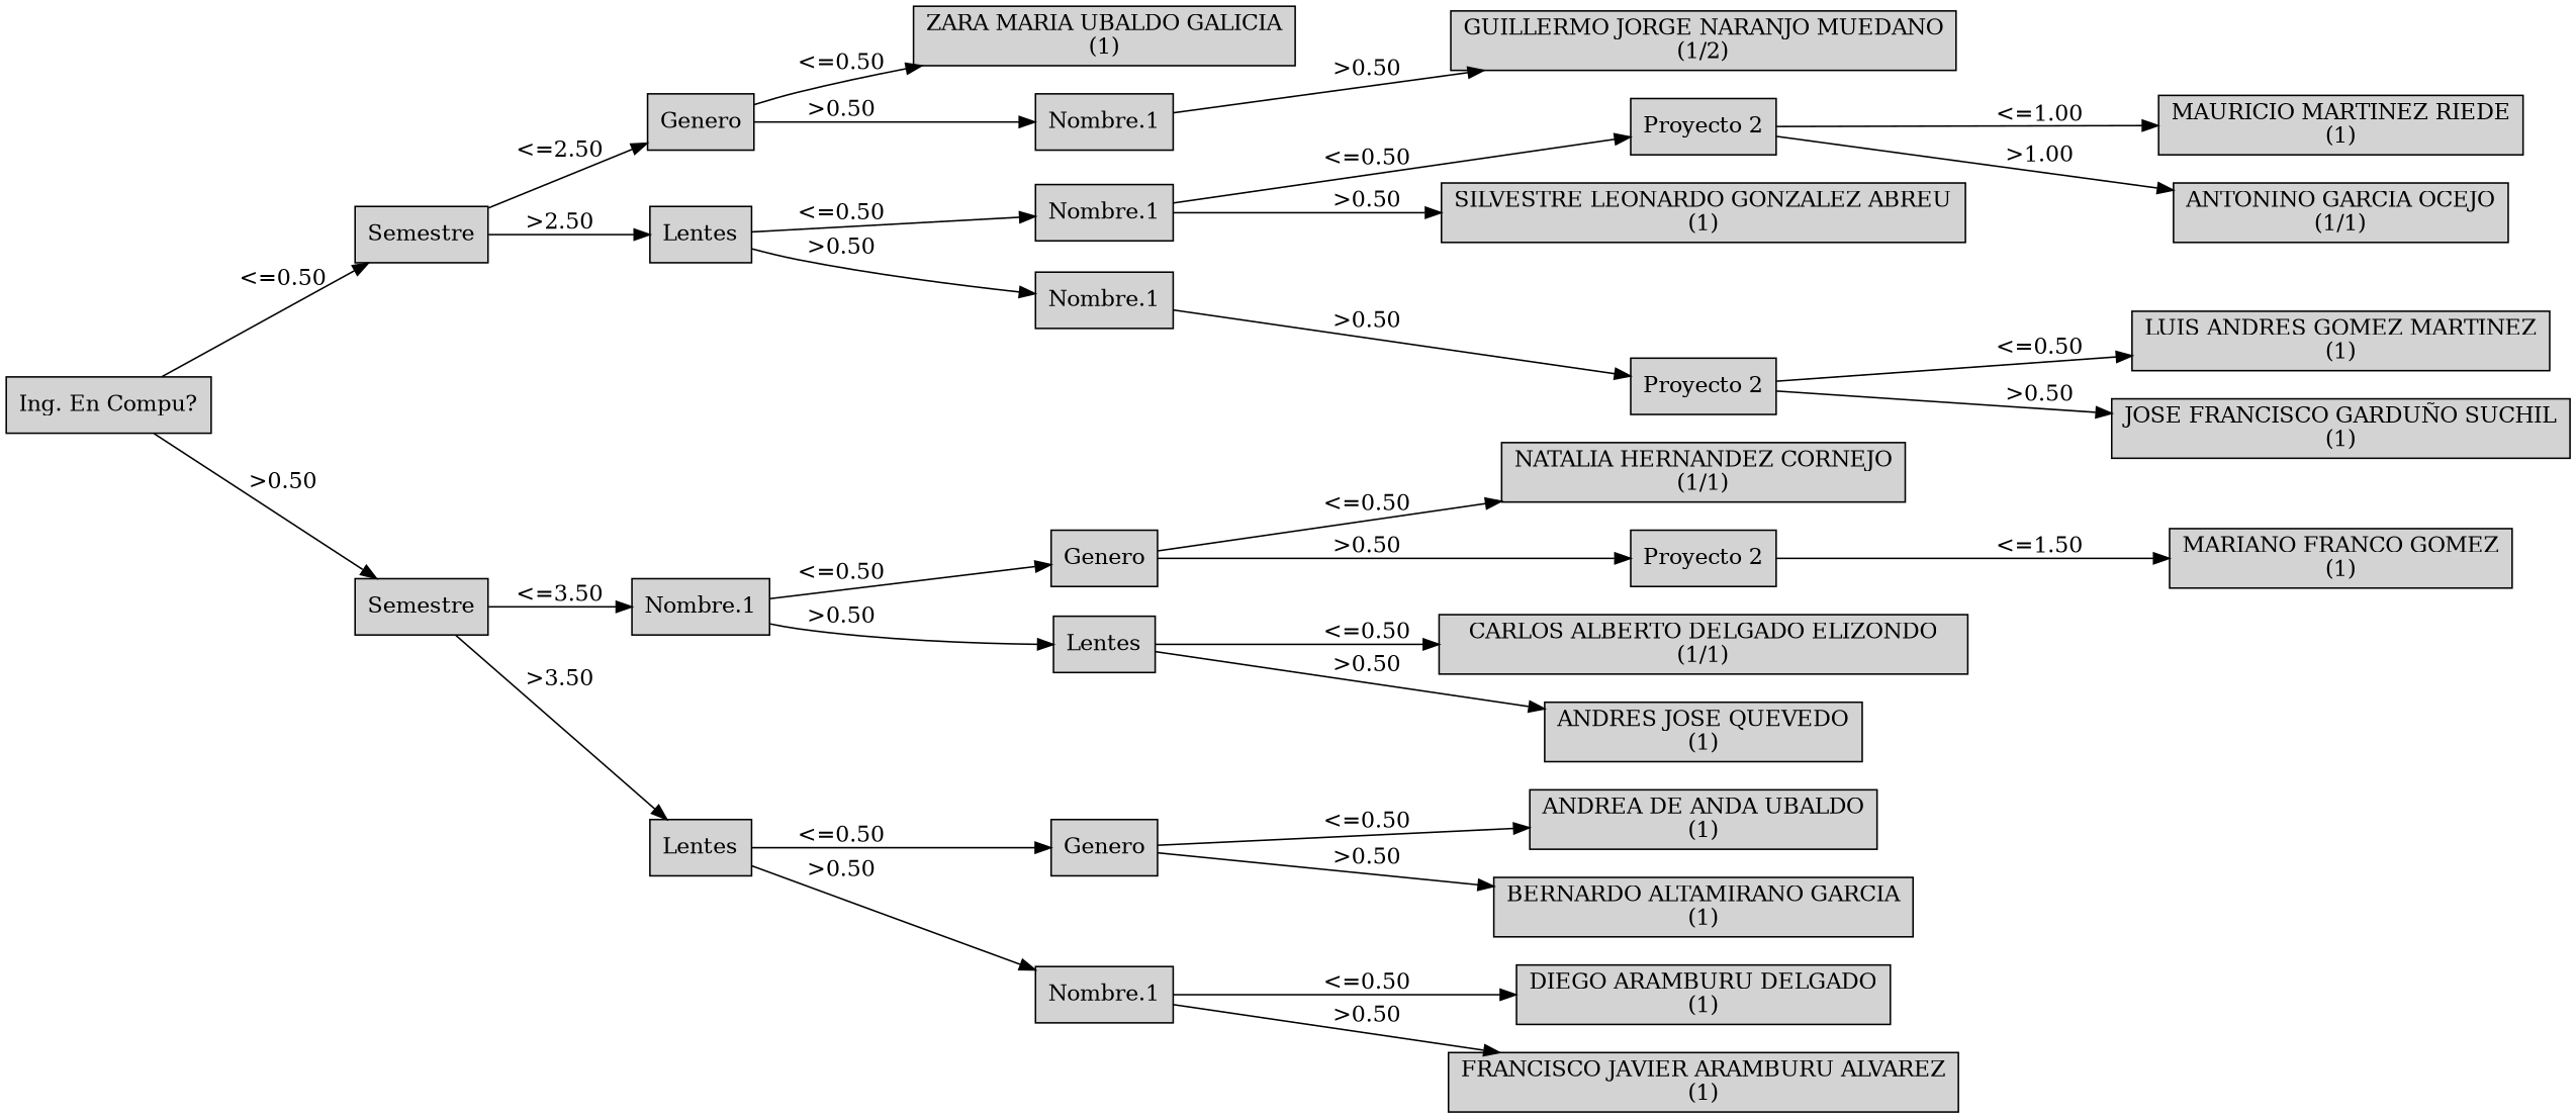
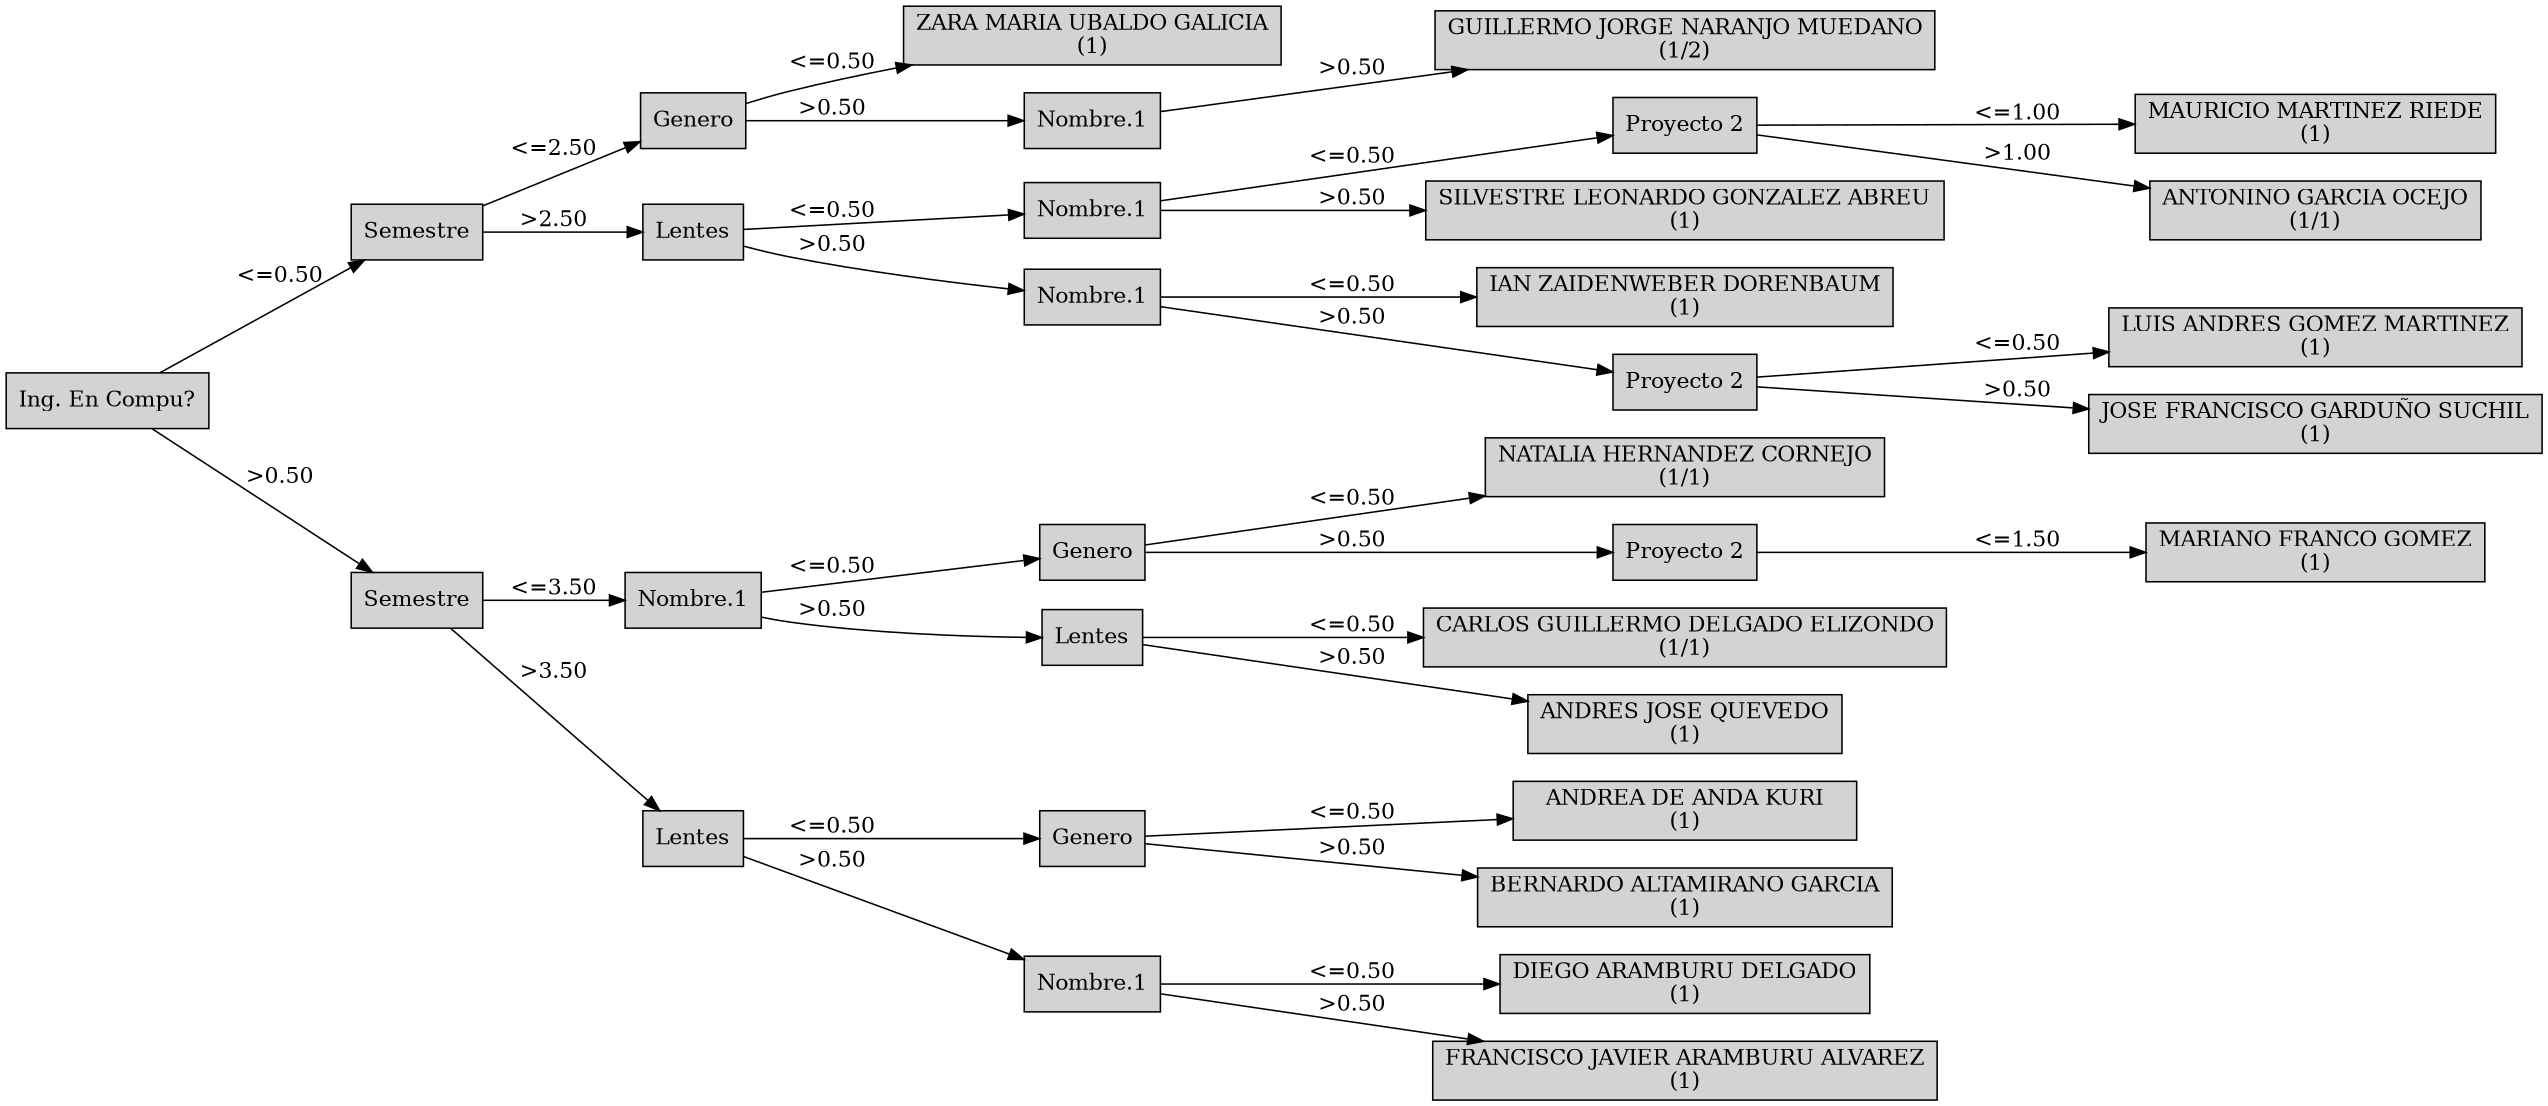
  digraph {
    rankdir=LR
    node [shape=box style=filled weight=5]
    n1 [label="Ing. En Compu?\n" weight=1]
    n2 [label="Semestre\n" weight=2]
    n3 [label="Semestre\n" weight=2]
    n4 [label="Genero\n" weight=3]
    n5 [label="Lentes\n" weight=3]
    n6 [label="Nombre.1\n" weight=3]
    n7 [label="Lentes\n" weight=3]
    n8 [label="ZARA MARIA UBALDO GALICIA\n(1)\n" weight=4]
    n9 [label="Nombre.1\n" weight=4]
    n10 [label="Nombre.1\n" weight=4]
    n11 [label="Nombre.1\n" weight=4]
    n12 [label="Genero\n" weight=4]
    n13 [label="Lentes\n" weight=4]
    n14 [label="Genero\n" weight=4]
    n15 [label="Nombre.1\n" weight=4]
    n16 [label="GUILLERMO JORGE NARANJO MUEDANO\n(1/2)\n"]
    n17 [label="Proyecto 2\n"]
    n18 [label="SILVESTRE LEONARDO GONZALEZ ABREU\n(1)\n"]
+   n19 [label="IAN ZAIDENWEBER DORENBAUM\n(1)\n"]
    n20 [label="Proyecto 2\n"]
    n21 [label="NATALIA HERNANDEZ CORNEJO\n(1/1)\n"]
    n22 [label="Proyecto 2\n"]
-   n23 [label="CARLOS ALBERTO DELGADO ELIZONDO\n(1/1)\n"]
+   n23 [label="CARLOS GUILLERMO DELGADO ELIZONDO\n(1/1)\n"]
    n24 [label="ANDRES JOSE QUEVEDO\n(1)\n"]
-   n25 [label="ANDREA DE ANDA UBALDO\n(1)\n"]
+   n25 [label="ANDREA DE ANDA KURI\n(1)\n"]
    n26 [label="BERNARDO ALTAMIRANO GARCIA\n(1)\n"]
    n27 [label="DIEGO ARAMBURU DELGADO\n(1)\n"]
    n28 [label="FRANCISCO JAVIER ARAMBURU ALVAREZ\n(1)\n"]
    n29 [label="MAURICIO MARTINEZ RIEDE\n(1)\n" weight=6]
    n30 [label="ANTONINO GARCIA OCEJO\n(1/1)\n" weight=6]
    n31 [label="LUIS ANDRES GOMEZ MARTINEZ\n(1)\n" weight=6]
    n32 [label="JOSE FRANCISCO GARDUÑO SUCHIL\n(1)\n" weight=6]
    n33 [label="MARIANO FRANCO GOMEZ\n(1)\n" weight=6]
    subgraph sub_1 {
      rank=same
      n1
    }
    subgraph sub_2 {
      rank=same
      n2
      n3
    }
    subgraph sub_3 {
      rank=same
      n4
      n5
      n6
      n7
    }
    subgraph sub_4 {
      rank=same
      n8
      n9
      n10
      n11
      n12
      n13
      n14
      n15
    }
    subgraph sub_5 {
      rank=same
      n16
      n17
      n18
+     n19
      n20
      n21
      n22
      n23
      n24
      n25
      n26
      n27
      n28
    }
    subgraph sub_6 {
      rank=same
      n29
      n30
      n31
      n32
      n33
    }
    n1 -> n2 [label="<=0.50"]
    n1 -> n3 [label=">0.50"]
    n2 -> n4 [label="<=2.50"]
    n2 -> n5 [label=">2.50"]
    n3 -> n6 [label="<=3.50"]
    n3 -> n7 [label=">3.50"]
    n4 -> n8 [label="<=0.50"]
    n4 -> n9 [label=">0.50"]
    n5 -> n10 [label="<=0.50"]
    n5 -> n11 [label=">0.50"]
    n6 -> n12 [label="<=0.50"]
    n6 -> n13 [label=">0.50"]
    n7 -> n14 [label="<=0.50"]
    n7 -> n15 [label=">0.50"]
    n9 -> n16 [label=">0.50"]
    n10 -> n17 [label="<=0.50"]
    n10 -> n18 [label=">0.50"]
+   n11 -> n19 [label="<=0.50"]
    n11 -> n20 [label=">0.50"]
    n12 -> n21 [label="<=0.50"]
    n12 -> n22 [label=">0.50"]
    n13 -> n23 [label="<=0.50"]
    n13 -> n24 [label=">0.50"]
    n14 -> n25 [label="<=0.50"]
    n14 -> n26 [label=">0.50"]
    n15 -> n27 [label="<=0.50"]
    n15 -> n28 [label=">0.50"]
    n17 -> n29 [label="<=1.00"]
    n17 -> n30 [label=">1.00"]
    n20 -> n31 [label="<=0.50"]
    n20 -> n32 [label=">0.50"]
    n22 -> n33 [label="<=1.50"]
  }
